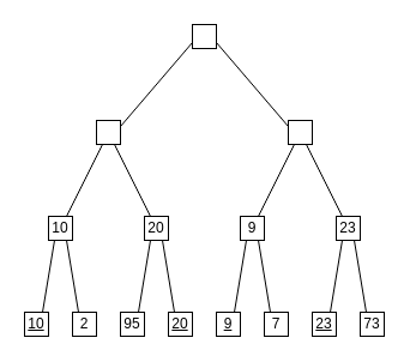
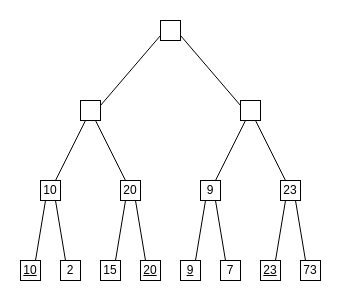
  <mxCell id="0" />
  <mxCell id="1" parent="0" />
  <mxCell id="2" value="" style="group" vertex="1" connectable="0" parent="1"><mxGeometry x="20" y="260" width="20" height="20" as="geometry" /></mxCell>
  <mxCell id="3" value="" style="whiteSpace=wrap;html=1;aspect=fixed;" vertex="1" parent="2"><mxGeometry width="20" height="20" as="geometry" /></mxCell>
  <mxCell id="4" value="&lt;u&gt;10&lt;/u&gt;" style="text;html=1;strokeColor=none;fillColor=none;align=center;verticalAlign=middle;whiteSpace=wrap;rounded=0;" vertex="1" parent="2"><mxGeometry width="20" height="20" as="geometry" /></mxCell>
  <mxCell id="5" value="" style="group" vertex="1" connectable="0" parent="1"><mxGeometry x="60" y="260" width="20" height="20" as="geometry" /></mxCell>
  <mxCell id="6" value="" style="whiteSpace=wrap;html=1;aspect=fixed;" vertex="1" parent="5"><mxGeometry width="20" height="20" as="geometry" /></mxCell>
  <mxCell id="7" value="2" style="text;html=1;strokeColor=none;fillColor=none;align=center;verticalAlign=middle;whiteSpace=wrap;rounded=0;" vertex="1" parent="5"><mxGeometry width="20" height="20" as="geometry" /></mxCell>
  <mxCell id="8" value="" style="group" vertex="1" connectable="0" parent="1"><mxGeometry x="100" y="260" width="20" height="20" as="geometry" /></mxCell>
  <mxCell id="9" value="" style="whiteSpace=wrap;html=1;aspect=fixed;" vertex="1" parent="8"><mxGeometry width="20" height="20" as="geometry" /></mxCell>
- <mxCell id="10" value="95" style="text;html=1;strokeColor=none;fillColor=none;align=center;verticalAlign=middle;whiteSpace=wrap;rounded=0;" vertex="1" parent="8"><mxGeometry width="20" height="20" as="geometry" /></mxCell>
+ <mxCell id="10" value="15" style="text;html=1;strokeColor=none;fillColor=none;align=center;verticalAlign=middle;whiteSpace=wrap;rounded=0;" vertex="1" parent="8"><mxGeometry width="20" height="20" as="geometry" /></mxCell>
  <mxCell id="11" value="" style="group" vertex="1" connectable="0" parent="1"><mxGeometry x="140" y="260" width="20" height="20" as="geometry" /></mxCell>
  <mxCell id="12" value="" style="whiteSpace=wrap;html=1;aspect=fixed;" vertex="1" parent="11"><mxGeometry width="20" height="20" as="geometry" /></mxCell>
  <mxCell id="13" value="&lt;u&gt;20&lt;/u&gt;" style="text;html=1;strokeColor=none;fillColor=none;align=center;verticalAlign=middle;whiteSpace=wrap;rounded=0;" vertex="1" parent="11"><mxGeometry width="20" height="20" as="geometry" /></mxCell>
  <mxCell id="14" value="" style="group" vertex="1" connectable="0" parent="1"><mxGeometry x="180" y="260" width="20" height="20" as="geometry" /></mxCell>
  <mxCell id="15" value="" style="whiteSpace=wrap;html=1;aspect=fixed;" vertex="1" parent="14"><mxGeometry width="20" height="20" as="geometry" /></mxCell>
  <mxCell id="16" value="&lt;u&gt;9&lt;/u&gt;" style="text;html=1;strokeColor=none;fillColor=none;align=center;verticalAlign=middle;whiteSpace=wrap;rounded=0;" vertex="1" parent="14"><mxGeometry width="20" height="20" as="geometry" /></mxCell>
  <mxCell id="17" value="" style="group" vertex="1" connectable="0" parent="1"><mxGeometry x="220" y="260" width="20" height="20" as="geometry" /></mxCell>
  <mxCell id="18" value="" style="whiteSpace=wrap;html=1;aspect=fixed;" vertex="1" parent="17"><mxGeometry width="20" height="20" as="geometry" /></mxCell>
  <mxCell id="19" value="7" style="text;html=1;strokeColor=none;fillColor=none;align=center;verticalAlign=middle;whiteSpace=wrap;rounded=0;" vertex="1" parent="17"><mxGeometry width="20" height="20" as="geometry" /></mxCell>
  <mxCell id="20" value="" style="group" vertex="1" connectable="0" parent="1"><mxGeometry x="260" y="260" width="20" height="20" as="geometry" /></mxCell>
  <mxCell id="21" value="" style="whiteSpace=wrap;html=1;aspect=fixed;" vertex="1" parent="20"><mxGeometry width="20" height="20" as="geometry" /></mxCell>
  <mxCell id="22" value="&lt;u&gt;23&lt;/u&gt;" style="text;html=1;strokeColor=none;fillColor=none;align=center;verticalAlign=middle;whiteSpace=wrap;rounded=0;" vertex="1" parent="20"><mxGeometry width="20" height="20" as="geometry" /></mxCell>
  <mxCell id="23" value="" style="group" vertex="1" connectable="0" parent="1"><mxGeometry x="40" y="180" width="20" height="20" as="geometry" /></mxCell>
  <mxCell id="24" value="" style="whiteSpace=wrap;html=1;aspect=fixed;" vertex="1" parent="23"><mxGeometry width="20" height="20" as="geometry" /></mxCell>
  <mxCell id="25" value="10" style="text;html=1;strokeColor=none;fillColor=none;align=center;verticalAlign=middle;whiteSpace=wrap;rounded=0;" vertex="1" parent="23"><mxGeometry width="20" height="20" as="geometry" /></mxCell>
  <mxCell id="26" value="" style="group" vertex="1" connectable="0" parent="1"><mxGeometry x="120" y="180" width="20" height="20" as="geometry" /></mxCell>
  <mxCell id="27" value="" style="whiteSpace=wrap;html=1;aspect=fixed;" vertex="1" parent="26"><mxGeometry width="20" height="20" as="geometry" /></mxCell>
  <mxCell id="28" value="&lt;span style=&quot;white-space: pre&quot;&gt;20&lt;/span&gt;" style="text;html=1;strokeColor=none;fillColor=none;align=center;verticalAlign=middle;whiteSpace=wrap;rounded=0;" vertex="1" parent="26"><mxGeometry width="20" height="20" as="geometry" /></mxCell>
  <mxCell id="29" value="" style="group" vertex="1" connectable="0" parent="1"><mxGeometry x="200" y="180" width="20" height="20" as="geometry" /></mxCell>
  <mxCell id="30" value="" style="whiteSpace=wrap;html=1;aspect=fixed;" vertex="1" parent="29"><mxGeometry width="20" height="20" as="geometry" /></mxCell>
  <mxCell id="31" value="&lt;span style=&quot;white-space: pre&quot;&gt;9&lt;/span&gt;" style="text;html=1;strokeColor=none;fillColor=none;align=center;verticalAlign=middle;whiteSpace=wrap;rounded=0;" vertex="1" parent="29"><mxGeometry width="20" height="20" as="geometry" /></mxCell>
  <mxCell id="32" value="" style="group" vertex="1" connectable="0" parent="1"><mxGeometry x="280" y="180" width="20" height="20" as="geometry" /></mxCell>
  <mxCell id="33" value="" style="whiteSpace=wrap;html=1;aspect=fixed;" vertex="1" parent="32"><mxGeometry width="20" height="20" as="geometry" /></mxCell>
  <mxCell id="34" value="&lt;span style=&quot;white-space: pre&quot;&gt;23&lt;/span&gt;" style="text;html=1;strokeColor=none;fillColor=none;align=center;verticalAlign=middle;whiteSpace=wrap;rounded=0;" vertex="1" parent="32"><mxGeometry width="20" height="20" as="geometry" /></mxCell>
  <mxCell id="35" style="rounded=0;orthogonalLoop=1;jettySize=auto;html=1;exitX=0;exitY=0.75;exitDx=0;exitDy=0;entryX=1;entryY=0.25;entryDx=0;entryDy=0;endArrow=none;endFill=0;" edge="1" parent="1"><mxGeometry relative="1" as="geometry"><mxPoint x="160" y="35" as="sourcePoint" /><mxPoint x="100" y="105" as="targetPoint" /></mxGeometry></mxCell>
  <mxCell id="36" style="edgeStyle=none;rounded=0;orthogonalLoop=1;jettySize=auto;html=1;exitX=1;exitY=0.75;exitDx=0;exitDy=0;entryX=0;entryY=0.25;entryDx=0;entryDy=0;endArrow=none;endFill=0;" edge="1" parent="1"><mxGeometry relative="1" as="geometry"><mxPoint x="180" y="35" as="sourcePoint" /><mxPoint x="240" y="105" as="targetPoint" /></mxGeometry></mxCell>
  <mxCell id="37" style="edgeStyle=none;rounded=0;orthogonalLoop=1;jettySize=auto;html=1;exitX=0.25;exitY=1;exitDx=0;exitDy=0;entryX=0.75;entryY=0;entryDx=0;entryDy=0;endArrow=none;endFill=0;" edge="1" parent="1" target="25"><mxGeometry relative="1" as="geometry"><mxPoint x="85" y="120" as="sourcePoint" /></mxGeometry></mxCell>
  <mxCell id="38" style="edgeStyle=none;rounded=0;orthogonalLoop=1;jettySize=auto;html=1;exitX=0.75;exitY=1;exitDx=0;exitDy=0;entryX=0.25;entryY=0;entryDx=0;entryDy=0;endArrow=none;endFill=0;" edge="1" parent="1" target="28"><mxGeometry relative="1" as="geometry"><mxPoint x="95" y="120" as="sourcePoint" /></mxGeometry></mxCell>
  <mxCell id="39" style="edgeStyle=none;rounded=0;orthogonalLoop=1;jettySize=auto;html=1;exitX=0.25;exitY=1;exitDx=0;exitDy=0;entryX=0.75;entryY=0;entryDx=0;entryDy=0;endArrow=none;endFill=0;" edge="1" parent="1" target="31"><mxGeometry relative="1" as="geometry"><mxPoint x="245" y="120" as="sourcePoint" /></mxGeometry></mxCell>
  <mxCell id="40" style="edgeStyle=none;rounded=0;orthogonalLoop=1;jettySize=auto;html=1;exitX=0.75;exitY=1;exitDx=0;exitDy=0;entryX=0.25;entryY=0;entryDx=0;entryDy=0;endArrow=none;endFill=0;" edge="1" parent="1" target="34"><mxGeometry relative="1" as="geometry"><mxPoint x="255" y="120" as="sourcePoint" /></mxGeometry></mxCell>
  <mxCell id="41" style="edgeStyle=none;rounded=0;orthogonalLoop=1;jettySize=auto;html=1;exitX=0.25;exitY=1;exitDx=0;exitDy=0;entryX=0.75;entryY=0;entryDx=0;entryDy=0;endArrow=none;endFill=0;" edge="1" parent="1" source="25" target="4"><mxGeometry relative="1" as="geometry" /></mxCell>
  <mxCell id="42" style="edgeStyle=none;rounded=0;orthogonalLoop=1;jettySize=auto;html=1;exitX=0.75;exitY=1;exitDx=0;exitDy=0;entryX=0.25;entryY=0;entryDx=0;entryDy=0;endArrow=none;endFill=0;" edge="1" parent="1" source="25" target="7"><mxGeometry relative="1" as="geometry" /></mxCell>
  <mxCell id="43" style="edgeStyle=none;rounded=0;orthogonalLoop=1;jettySize=auto;html=1;exitX=0.25;exitY=1;exitDx=0;exitDy=0;entryX=0.75;entryY=0;entryDx=0;entryDy=0;endArrow=none;endFill=0;" edge="1" parent="1" source="28" target="10"><mxGeometry relative="1" as="geometry" /></mxCell>
  <mxCell id="44" style="edgeStyle=none;rounded=0;orthogonalLoop=1;jettySize=auto;html=1;exitX=0.75;exitY=1;exitDx=0;exitDy=0;entryX=0.25;entryY=0;entryDx=0;entryDy=0;endArrow=none;endFill=0;" edge="1" parent="1" source="28" target="13"><mxGeometry relative="1" as="geometry" /></mxCell>
  <mxCell id="45" style="edgeStyle=none;rounded=0;orthogonalLoop=1;jettySize=auto;html=1;exitX=0.25;exitY=1;exitDx=0;exitDy=0;entryX=0.75;entryY=0;entryDx=0;entryDy=0;endArrow=none;endFill=0;" edge="1" parent="1" source="31" target="16"><mxGeometry relative="1" as="geometry" /></mxCell>
  <mxCell id="46" style="edgeStyle=none;rounded=0;orthogonalLoop=1;jettySize=auto;html=1;exitX=0.75;exitY=1;exitDx=0;exitDy=0;entryX=0.25;entryY=0;entryDx=0;entryDy=0;endArrow=none;endFill=0;" edge="1" parent="1" source="31" target="19"><mxGeometry relative="1" as="geometry" /></mxCell>
  <mxCell id="47" style="edgeStyle=none;rounded=0;orthogonalLoop=1;jettySize=auto;html=1;exitX=0.25;exitY=1;exitDx=0;exitDy=0;entryX=0.75;entryY=0;entryDx=0;entryDy=0;endArrow=none;endFill=0;" edge="1" parent="1" source="34" target="22"><mxGeometry relative="1" as="geometry" /></mxCell>
  <mxCell id="48" value="" style="group" vertex="1" connectable="0" parent="1"><mxGeometry x="300" y="260" width="20" height="20" as="geometry" /></mxCell>
  <mxCell id="49" value="" style="whiteSpace=wrap;html=1;aspect=fixed;" vertex="1" parent="48"><mxGeometry width="20" height="20" as="geometry" /></mxCell>
  <mxCell id="50" value="73" style="text;html=1;strokeColor=none;fillColor=none;align=center;verticalAlign=middle;whiteSpace=wrap;rounded=0;" vertex="1" parent="48"><mxGeometry width="20" height="20" as="geometry" /></mxCell>
  <mxCell id="51" style="rounded=0;orthogonalLoop=1;jettySize=auto;html=1;exitX=0.75;exitY=1;exitDx=0;exitDy=0;entryX=0.25;entryY=0;entryDx=0;entryDy=0;endArrow=none;endFill=0;" edge="1" parent="1" source="34" target="50"><mxGeometry relative="1" as="geometry" /></mxCell>
  <mxCell id="52" value="" style="whiteSpace=wrap;html=1;aspect=fixed;" vertex="1" parent="1"><mxGeometry x="80" y="100" width="20" height="20" as="geometry" /></mxCell>
  <mxCell id="53" value="" style="whiteSpace=wrap;html=1;aspect=fixed;" vertex="1" parent="1"><mxGeometry x="240" y="100" width="20" height="20" as="geometry" /></mxCell>
  <mxCell id="54" value="" style="whiteSpace=wrap;html=1;aspect=fixed;" vertex="1" parent="1"><mxGeometry x="160" y="20" width="20" height="20" as="geometry" /></mxCell>
